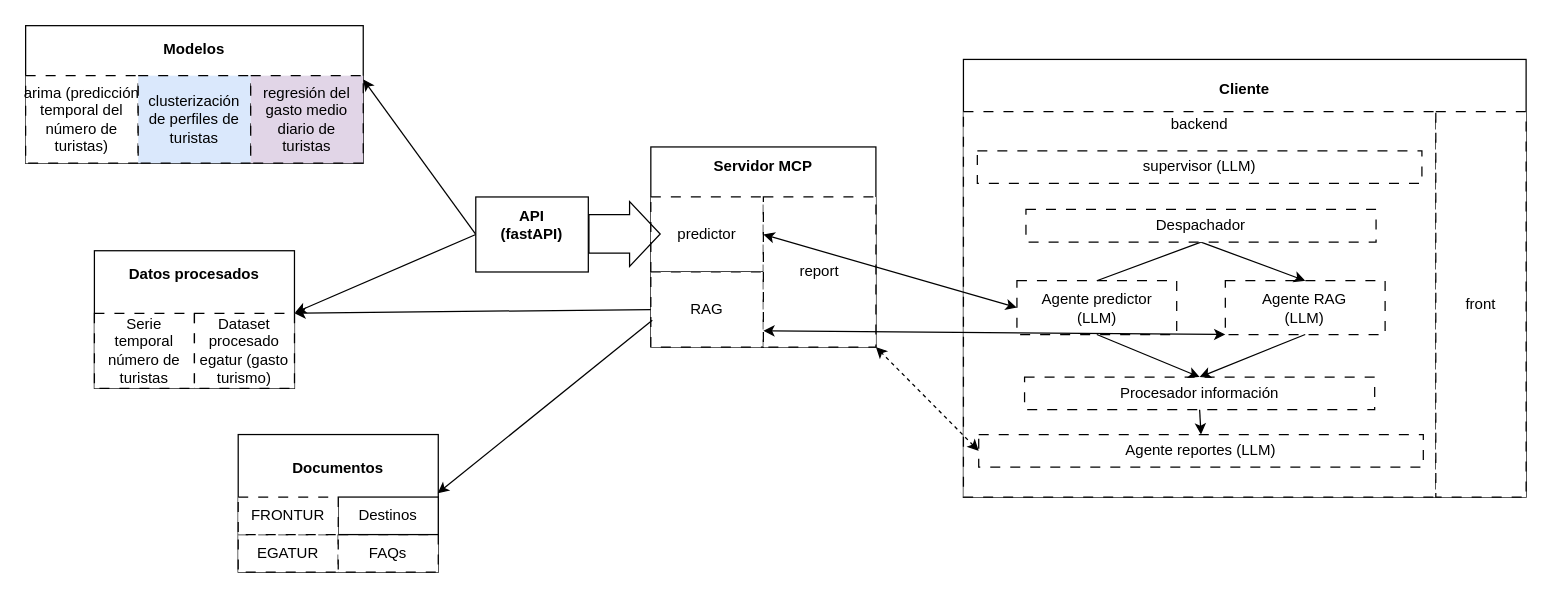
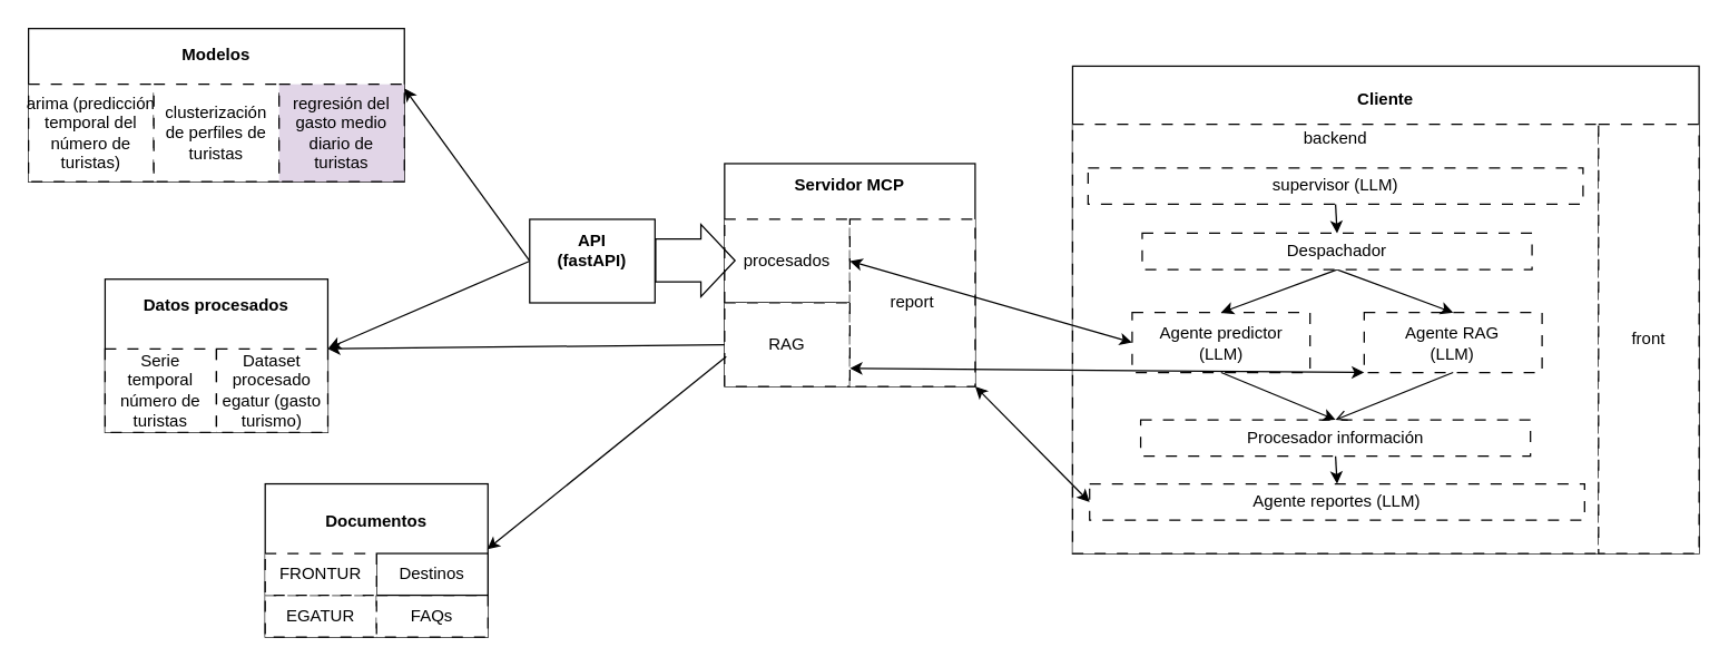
  <mxCell id="0" />
  <mxCell id="1" parent="0" />
  <mxCell id="2" value="" style="group" parent="1" vertex="1" connectable="0"><mxGeometry x="75" y="200" width="160" height="110" as="geometry" /></mxCell>
  <mxCell id="3" value="&lt;div&gt;&lt;b&gt;Datos procesados&lt;/b&gt;&lt;/div&gt;&lt;div&gt;&lt;b&gt;&lt;br&gt;&lt;/b&gt;&lt;/div&gt;&lt;div&gt;&lt;b&gt;&lt;br&gt;&lt;/b&gt;&lt;/div&gt;&lt;div&gt;&lt;b&gt;&lt;br&gt;&lt;/b&gt;&lt;/div&gt;&lt;div&gt;&lt;b&gt;&lt;br&gt;&lt;/b&gt;&lt;/div&gt;&lt;div&gt;&lt;b&gt;&lt;br&gt;&lt;/b&gt;&lt;/div&gt;" style="rounded=0;whiteSpace=wrap;html=1;" parent="2" vertex="1"><mxGeometry width="160" height="110" as="geometry" /></mxCell>
  <mxCell id="4" value="Serie temporal número de turistas" style="rounded=0;whiteSpace=wrap;html=1;dashed=1;dashPattern=8 8;" parent="2" vertex="1"><mxGeometry y="50" width="80" height="60" as="geometry" /></mxCell>
  <mxCell id="5" value="Dataset procesado egatur (gasto turismo)" style="rounded=0;whiteSpace=wrap;html=1;dashed=1;dashPattern=8 8;" parent="2" vertex="1"><mxGeometry x="80" y="50" width="80" height="60" as="geometry" /></mxCell>
  <mxCell id="6" value="" style="group" parent="1" vertex="1" connectable="0"><mxGeometry x="20" y="20" width="270" height="110" as="geometry" /></mxCell>
  <mxCell id="7" value="&lt;div&gt;&lt;b&gt;Modelos&lt;/b&gt;&lt;/div&gt;&lt;div&gt;&lt;b&gt;&lt;br&gt;&lt;/b&gt;&lt;/div&gt;&lt;div&gt;&lt;b&gt;&lt;br&gt;&lt;/b&gt;&lt;/div&gt;&lt;div&gt;&lt;b&gt;&lt;br&gt;&lt;/b&gt;&lt;/div&gt;&lt;div&gt;&lt;b&gt;&lt;br&gt;&lt;/b&gt;&lt;/div&gt;&lt;div&gt;&lt;b&gt;&lt;br&gt;&lt;/b&gt;&lt;/div&gt;" style="rounded=0;whiteSpace=wrap;html=1;container=0;" parent="6" vertex="1"><mxGeometry width="270" height="110" as="geometry" /></mxCell>
  <mxCell id="8" value="&lt;div&gt;arima&amp;nbsp;(predicción temporal del número de turistas)&lt;/div&gt;" style="rounded=0;whiteSpace=wrap;html=1;container=0;dashed=1;dashPattern=8 8;" parent="6" vertex="1"><mxGeometry y="40" width="90" height="70" as="geometry" /></mxCell>
- <mxCell id="9" value="clusterización de perfiles de turistas" style="rounded=0;whiteSpace=wrap;html=1;container=0;dashed=1;dashPattern=8 8;fillColor=#dae8fc;" parent="6" vertex="1"><mxGeometry x="90" y="40" width="90" height="70" as="geometry" /></mxCell>
+ <mxCell id="9" value="clusterización de perfiles de turistas" style="rounded=0;whiteSpace=wrap;html=1;container=0;dashed=1;dashPattern=8 8;" parent="6" vertex="1"><mxGeometry x="90" y="40" width="90" height="70" as="geometry" /></mxCell>
  <mxCell id="10" value="regresión del gasto medio diario de turistas" style="rounded=0;whiteSpace=wrap;html=1;container=0;dashed=1;dashPattern=8 8;fillColor=#e1d5e7;" parent="6" vertex="1"><mxGeometry x="180" y="40" width="90" height="70" as="geometry" /></mxCell>
  <mxCell id="11" value="" style="group" parent="1" vertex="1" connectable="0"><mxGeometry x="520" y="117" width="180" height="160" as="geometry" /></mxCell>
  <mxCell id="12" value="&lt;div&gt;&lt;b&gt;Servidor MCP&lt;/b&gt;&lt;/div&gt;&lt;div&gt;&lt;b&gt;&lt;br&gt;&lt;/b&gt;&lt;/div&gt;&lt;div&gt;&lt;b&gt;&lt;br&gt;&lt;/b&gt;&lt;/div&gt;&lt;div&gt;&lt;b&gt;&lt;br&gt;&lt;/b&gt;&lt;/div&gt;&lt;div&gt;&lt;b&gt;&lt;br&gt;&lt;/b&gt;&lt;/div&gt;&lt;div&gt;&lt;b&gt;&lt;br&gt;&lt;/b&gt;&lt;/div&gt;&lt;div&gt;&lt;b&gt;&lt;br&gt;&lt;/b&gt;&lt;/div&gt;&lt;div&gt;&lt;b&gt;&lt;br&gt;&lt;/b&gt;&lt;/div&gt;&lt;div&gt;&lt;b&gt;&lt;br&gt;&lt;/b&gt;&lt;/div&gt;&lt;div&gt;&lt;b&gt;&lt;br&gt;&lt;/b&gt;&lt;/div&gt;" style="rounded=0;whiteSpace=wrap;html=1;container=0;" parent="11" vertex="1"><mxGeometry width="180" height="160" as="geometry" /></mxCell>
- <mxCell id="13" value="predictor" style="rounded=0;whiteSpace=wrap;html=1;container=0;dashed=1;dashPattern=8 8;" parent="11" vertex="1"><mxGeometry y="40" width="90" height="60" as="geometry" /></mxCell>
+ <mxCell id="13" value="procesados" style="rounded=0;whiteSpace=wrap;html=1;container=0;dashed=1;dashPattern=8 8;" parent="11" vertex="1"><mxGeometry y="40" width="90" height="60" as="geometry" /></mxCell>
  <mxCell id="14" value="RAG" style="rounded=0;whiteSpace=wrap;html=1;container=0;dashed=1;dashPattern=8 8;" parent="11" vertex="1"><mxGeometry y="100" width="90" height="60" as="geometry" /></mxCell>
  <mxCell id="15" value="report" style="rounded=0;whiteSpace=wrap;html=1;container=0;dashed=1;dashPattern=8 8;" parent="11" vertex="1"><mxGeometry x="90" y="40" width="90" height="120" as="geometry" /></mxCell>
  <mxCell id="16" value="" style="group" parent="1" vertex="1" connectable="0"><mxGeometry x="770" y="47" width="450" height="350" as="geometry" /></mxCell>
  <mxCell id="17" value="&lt;div&gt;&lt;b&gt;Cliente&lt;/b&gt;&lt;/div&gt;&lt;div&gt;&lt;b&gt;&lt;br&gt;&lt;/b&gt;&lt;/div&gt;&lt;div&gt;&lt;b&gt;&lt;br&gt;&lt;/b&gt;&lt;/div&gt;&lt;div&gt;&lt;b&gt;&lt;br&gt;&lt;/b&gt;&lt;/div&gt;&lt;div&gt;&lt;b&gt;&lt;br&gt;&lt;/b&gt;&lt;/div&gt;&lt;div&gt;&lt;b&gt;&lt;br&gt;&lt;/b&gt;&lt;/div&gt;&lt;div&gt;&lt;b&gt;&lt;br&gt;&lt;/b&gt;&lt;/div&gt;&lt;div&gt;&lt;b&gt;&lt;br&gt;&lt;/b&gt;&lt;/div&gt;&lt;div&gt;&lt;b&gt;&lt;br&gt;&lt;/b&gt;&lt;/div&gt;&lt;div&gt;&lt;b&gt;&lt;br&gt;&lt;/b&gt;&lt;/div&gt;&lt;div&gt;&lt;br&gt;&lt;/div&gt;&lt;div&gt;&lt;br&gt;&lt;/div&gt;&lt;div&gt;&lt;br&gt;&lt;/div&gt;&lt;div&gt;&lt;br&gt;&lt;/div&gt;&lt;div&gt;&lt;br&gt;&lt;/div&gt;&lt;div&gt;&lt;br&gt;&lt;/div&gt;&lt;div&gt;&lt;br&gt;&lt;/div&gt;&lt;div&gt;&lt;br&gt;&lt;/div&gt;&lt;div&gt;&lt;br&gt;&lt;/div&gt;&lt;div&gt;&lt;br&gt;&lt;/div&gt;&lt;div&gt;&lt;br&gt;&lt;/div&gt;&lt;div&gt;&lt;br&gt;&lt;/div&gt;" style="rounded=0;whiteSpace=wrap;html=1;container=0;" parent="16" vertex="1"><mxGeometry width="450" height="350" as="geometry" /></mxCell>
  <mxCell id="18" value="&lt;div&gt;backend&lt;/div&gt;&lt;div&gt;&lt;br&gt;&lt;/div&gt;&lt;div&gt;&lt;br&gt;&lt;/div&gt;&lt;div&gt;&lt;br&gt;&lt;/div&gt;&lt;div&gt;&lt;br&gt;&lt;/div&gt;&lt;div&gt;&lt;br&gt;&lt;/div&gt;&lt;div&gt;&lt;br&gt;&lt;/div&gt;&lt;div&gt;&lt;br&gt;&lt;/div&gt;&lt;div&gt;&lt;br&gt;&lt;/div&gt;&lt;div&gt;&lt;br&gt;&lt;/div&gt;&lt;div&gt;&lt;br&gt;&lt;/div&gt;&lt;div&gt;&lt;br&gt;&lt;/div&gt;&lt;div&gt;&lt;br&gt;&lt;/div&gt;&lt;div&gt;&lt;br&gt;&lt;/div&gt;&lt;div&gt;&lt;br&gt;&lt;/div&gt;&lt;div&gt;&lt;br&gt;&lt;/div&gt;&lt;div&gt;&lt;br&gt;&lt;/div&gt;&lt;div&gt;&lt;br&gt;&lt;/div&gt;&lt;div&gt;&lt;br&gt;&lt;/div&gt;&lt;div&gt;&lt;br&gt;&lt;/div&gt;&lt;div&gt;&lt;br&gt;&lt;/div&gt;" style="rounded=0;whiteSpace=wrap;html=1;container=0;dashed=1;dashPattern=8 8;" parent="16" vertex="1"><mxGeometry y="41.78" width="377.78" height="308.22" as="geometry" /></mxCell>
  <mxCell id="19" value="front" style="rounded=0;whiteSpace=wrap;html=1;container=0;dashed=1;dashPattern=8 8;" parent="16" vertex="1"><mxGeometry x="377.78" y="41.78" width="72.22" height="308.22" as="geometry" /></mxCell>
  <mxCell id="20" value="supervisor (LLM)" style="rounded=0;whiteSpace=wrap;html=1;dashed=1;dashPattern=8 8;" vertex="1" parent="16"><mxGeometry x="11.111" y="73.111" width="355.556" height="26.111" as="geometry" /></mxCell>
  <mxCell id="21" value="&lt;div&gt;Agente predictor&lt;/div&gt;(LLM)" style="rounded=0;whiteSpace=wrap;html=1;container=0;dashed=1;dashPattern=8 8;" vertex="1" parent="16"><mxGeometry x="42.78" y="177" width="127.78" height="43" as="geometry" /></mxCell>
  <mxCell id="22" value="&lt;div&gt;Agente RAG&lt;/div&gt;(LLM)" style="rounded=0;whiteSpace=wrap;html=1;container=0;dashed=1;dashPattern=8 8;" vertex="1" parent="16"><mxGeometry x="209.45" y="177" width="127.78" height="43" as="geometry" /></mxCell>
- <mxCell id="23" value="" style="endArrow=none;html=1;rounded=0;entryX=0.5;entryY=0;entryDx=0;entryDy=0;exitX=0.5;exitY=1;exitDx=0;exitDy=0;" edge="1" parent="16" source="26" target="21"><mxGeometry width="50" height="50" relative="1" as="geometry"><mxPoint x="27.778" y="219.333" as="sourcePoint" /><mxPoint x="83.333" y="167.111" as="targetPoint" /></mxGeometry></mxCell>
+ <mxCell id="23" value="" style="endArrow=classic;html=1;rounded=0;entryX=0.5;entryY=0;entryDx=0;entryDy=0;exitX=0.5;exitY=1;exitDx=0;exitDy=0;" edge="1" parent="16" source="26" target="21"><mxGeometry width="50" height="50" relative="1" as="geometry"><mxPoint x="27.778" y="219.333" as="sourcePoint" /><mxPoint x="83.333" y="167.111" as="targetPoint" /></mxGeometry></mxCell>
  <mxCell id="24" value="" style="endArrow=classic;html=1;rounded=0;entryX=0.5;entryY=0;entryDx=0;entryDy=0;exitX=0.5;exitY=1;exitDx=0;exitDy=0;" edge="1" parent="16" source="26" target="22"><mxGeometry width="50" height="50" relative="1" as="geometry"><mxPoint x="188.889" y="104.444" as="sourcePoint" /><mxPoint x="227.778" y="214.111" as="targetPoint" /></mxGeometry></mxCell>
  <mxCell id="25" value="Agente reportes (LLM)" style="rounded=0;whiteSpace=wrap;html=1;dashed=1;dashPattern=8 8;" vertex="1" parent="16"><mxGeometry x="12.221" y="300" width="355.556" height="26.111" as="geometry" /></mxCell>
  <mxCell id="26" value="Despachador" style="rounded=0;whiteSpace=wrap;html=1;dashed=1;dashPattern=8 8;" vertex="1" parent="16"><mxGeometry x="50" y="120" width="280" height="26.11" as="geometry" /></mxCell>
+ <mxCell id="27" value="" style="endArrow=classic;html=1;rounded=0;exitX=0.5;exitY=1;exitDx=0;exitDy=0;entryX=0.5;entryY=0;entryDx=0;entryDy=0;" edge="1" parent="16" source="20" target="26"><mxGeometry width="50" height="50" relative="1" as="geometry"><mxPoint x="-10" y="220" as="sourcePoint" /><mxPoint x="40" y="170" as="targetPoint" /></mxGeometry></mxCell>
  <mxCell id="28" value="Procesador información" style="rounded=0;whiteSpace=wrap;html=1;dashed=1;dashPattern=8 8;" vertex="1" parent="16"><mxGeometry x="48.89" y="254" width="280" height="26.11" as="geometry" /></mxCell>
  <mxCell id="29" value="" style="endArrow=classic;html=1;rounded=0;exitX=0.5;exitY=1;exitDx=0;exitDy=0;entryX=0.5;entryY=0;entryDx=0;entryDy=0;" edge="1" parent="16" source="28" target="25"><mxGeometry width="50" height="50" relative="1" as="geometry"><mxPoint x="-10" y="220" as="sourcePoint" /><mxPoint x="40" y="170" as="targetPoint" /></mxGeometry></mxCell>
  <mxCell id="30" value="" style="endArrow=classic;html=1;rounded=0;exitX=0.5;exitY=1;exitDx=0;exitDy=0;entryX=0.5;entryY=0;entryDx=0;entryDy=0;" edge="1" parent="16" source="21" target="28"><mxGeometry width="50" height="50" relative="1" as="geometry"><mxPoint x="-10" y="220" as="sourcePoint" /><mxPoint x="40" y="170" as="targetPoint" /></mxGeometry></mxCell>
- <mxCell id="31" value="" style="endArrow=classic;html=1;rounded=0;exitX=0.5;exitY=1;exitDx=0;exitDy=0;entryX=0.5;entryY=0;entryDx=0;entryDy=0;" edge="1" parent="16" source="22" target="28"><mxGeometry width="50" height="50" relative="1" as="geometry"><mxPoint x="-10" y="220" as="sourcePoint" /><mxPoint x="40" y="170" as="targetPoint" /></mxGeometry></mxCell>
+ <mxCell id="31" value="" style="endArrow=open;html=1;rounded=0;exitX=0.5;exitY=1;exitDx=0;exitDy=0;entryX=0.5;entryY=0;entryDx=0;entryDy=0;" edge="1" parent="16" source="22" target="28"><mxGeometry width="50" height="50" relative="1" as="geometry"><mxPoint x="-10" y="220" as="sourcePoint" /><mxPoint x="40" y="170" as="targetPoint" /></mxGeometry></mxCell>
  <mxCell id="32" value="" style="group" parent="1" vertex="1" connectable="0"><mxGeometry x="190" y="347" width="160" height="110" as="geometry" /></mxCell>
  <mxCell id="33" value="&lt;div&gt;&lt;b&gt;Documentos&lt;/b&gt;&lt;/div&gt;&lt;div&gt;&lt;br&gt;&lt;/div&gt;&lt;div&gt;&lt;br&gt;&lt;/div&gt;&lt;div&gt;&lt;br&gt;&lt;/div&gt;&lt;div&gt;&lt;br&gt;&lt;/div&gt;" style="rounded=0;whiteSpace=wrap;html=1;container=0;" parent="32" vertex="1"><mxGeometry width="160" height="110" as="geometry" /></mxCell>
  <mxCell id="34" value="EGATUR" style="rounded=0;whiteSpace=wrap;html=1;dashed=1;dashPattern=8 8;container=0;" parent="32" vertex="1"><mxGeometry y="80" width="80" height="30" as="geometry" /></mxCell>
  <mxCell id="35" value="FAQs" style="rounded=0;whiteSpace=wrap;html=1;dashed=1;dashPattern=8 8;container=0;" parent="32" vertex="1"><mxGeometry x="80" y="80" width="80" height="30" as="geometry" /></mxCell>
  <mxCell id="36" value="Destinos" style="rounded=0;whiteSpace=wrap;html=1;dashed=0;dashPattern=8 8;container=0;" parent="32" vertex="1"><mxGeometry x="80" y="50" width="80" height="30" as="geometry" /></mxCell>
  <mxCell id="37" value="FRONTUR" style="rounded=0;whiteSpace=wrap;html=1;dashed=1;dashPattern=8 8;container=0;" parent="32" vertex="1"><mxGeometry y="50" width="80" height="30" as="geometry" /></mxCell>
  <mxCell id="38" value="" style="endArrow=classic;html=1;rounded=0;exitX=0;exitY=0.5;exitDx=0;exitDy=0;" edge="1" parent="1" source="42"><mxGeometry width="50" height="50" relative="1" as="geometry"><mxPoint x="380" y="117" as="sourcePoint" /><mxPoint x="290" y="63" as="targetPoint" /></mxGeometry></mxCell>
  <mxCell id="39" value="" style="endArrow=classic;html=1;rounded=0;entryX=1.002;entryY=0.45;entryDx=0;entryDy=0;entryPerimeter=0;exitX=0;exitY=0.5;exitDx=0;exitDy=0;" edge="1" parent="1" source="42" target="3"><mxGeometry width="50" height="50" relative="1" as="geometry"><mxPoint x="340" y="217" as="sourcePoint" /><mxPoint x="430" y="217" as="targetPoint" /></mxGeometry></mxCell>
  <mxCell id="40" value="" style="endArrow=classic;html=1;rounded=0;entryX=1;entryY=0;entryDx=0;entryDy=0;exitX=0;exitY=0.5;exitDx=0;exitDy=0;" edge="1" parent="1" source="14" target="5"><mxGeometry width="50" height="50" relative="1" as="geometry"><mxPoint x="588" y="404" as="sourcePoint" /><mxPoint x="470" y="287" as="targetPoint" /></mxGeometry></mxCell>
  <mxCell id="41" value="" style="endArrow=classic;html=1;rounded=0;entryX=0.997;entryY=0.427;entryDx=0;entryDy=0;exitX=0.013;exitY=0.644;exitDx=0;exitDy=0;exitPerimeter=0;entryPerimeter=0;" edge="1" parent="1" source="14" target="33"><mxGeometry width="50" height="50" relative="1" as="geometry"><mxPoint x="630" y="317" as="sourcePoint" /><mxPoint x="460" y="327" as="targetPoint" /></mxGeometry></mxCell>
  <mxCell id="42" value="&lt;div&gt;&lt;b&gt;API&lt;/b&gt;&lt;/div&gt;&lt;div&gt;&lt;b&gt;(fastAPI)&lt;/b&gt;&lt;/div&gt;&lt;div&gt;&lt;b&gt;&lt;br&gt;&lt;/b&gt;&lt;/div&gt;" style="rounded=0;whiteSpace=wrap;html=1;container=0;" vertex="1" parent="1"><mxGeometry x="380" y="157" width="90" height="60" as="geometry" /></mxCell>
  <mxCell id="43" value="" style="shape=flexArrow;endArrow=classic;html=1;rounded=0;width=30.833;endSize=7.833;" edge="1" parent="1"><mxGeometry width="50" height="50" relative="1" as="geometry"><mxPoint x="470" y="186.58" as="sourcePoint" /><mxPoint x="528" y="186.58" as="targetPoint" /></mxGeometry></mxCell>
  <mxCell id="44" value="" style="endArrow=classic;startArrow=classic;html=1;rounded=0;entryX=0;entryY=0.5;entryDx=0;entryDy=0;exitX=1;exitY=0.5;exitDx=0;exitDy=0;" edge="1" parent="1" source="13" target="21"><mxGeometry width="50" height="50" relative="1" as="geometry"><mxPoint x="710" y="290" as="sourcePoint" /><mxPoint x="760" y="240" as="targetPoint" /></mxGeometry></mxCell>
  <mxCell id="45" value="" style="endArrow=classic;startArrow=classic;html=1;rounded=0;entryX=0;entryY=1;entryDx=0;entryDy=0;" edge="1" parent="1" target="22"><mxGeometry width="50" height="50" relative="1" as="geometry"><mxPoint x="610" y="264" as="sourcePoint" /><mxPoint x="863" y="426" as="targetPoint" /></mxGeometry></mxCell>
- <mxCell id="46" value="" style="endArrow=classic;startArrow=classic;html=1;rounded=0;entryX=1;entryY=1;entryDx=0;entryDy=0;exitX=0;exitY=0.5;exitDx=0;exitDy=0;dashed=1;" edge="1" parent="1" source="25" target="15"><mxGeometry width="50" height="50" relative="1" as="geometry"><mxPoint x="760" y="267" as="sourcePoint" /><mxPoint x="810" y="217" as="targetPoint" /></mxGeometry></mxCell>
+ <mxCell id="46" value="" style="endArrow=classic;startArrow=classic;html=1;rounded=0;entryX=1;entryY=1;entryDx=0;entryDy=0;exitX=0;exitY=0.5;exitDx=0;exitDy=0;" edge="1" parent="1" source="25" target="15"><mxGeometry width="50" height="50" relative="1" as="geometry"><mxPoint x="760" y="267" as="sourcePoint" /><mxPoint x="810" y="217" as="targetPoint" /></mxGeometry></mxCell>
